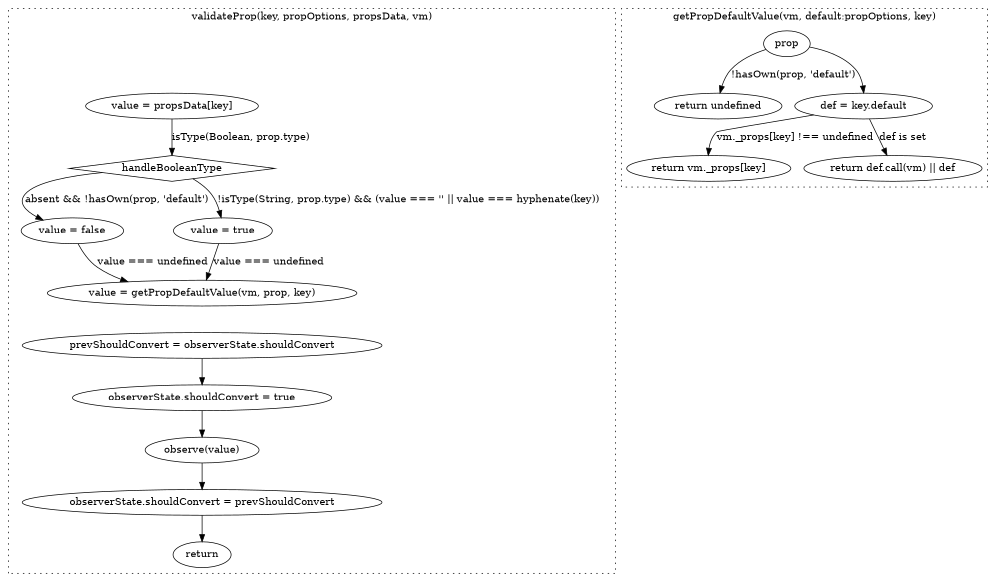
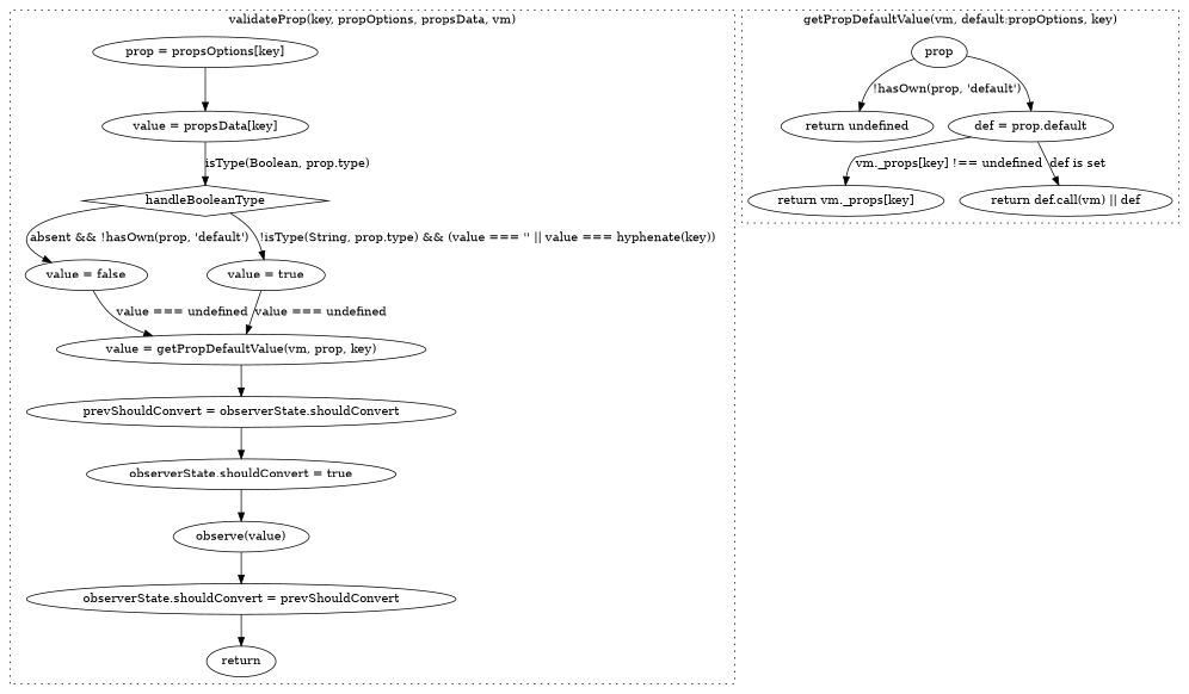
  digraph {
+   n1 [label="prop = propsOptions[key]"]
    n2 [label="value = propsData[key]"]
    handleBooleanType [shape=diamond]
    n4 [label="value = false"]
    n5 [label="value = true"]
    n6 [label="value = getPropDefaultValue(vm, prop, key)"]
    n7 [label="prevShouldConvert = observerState.shouldConvert"]
    n8 [label="observerState.shouldConvert = true"]
    n9 [label="observe(value)"]
    n10 [label="observerState.shouldConvert = prevShouldConvert"]
    return
    n12 [label="return undefined"]
    n13 [label=prop]
-   n14 [label="def = key.default"]
+   n14 [label="def = prop.default"]
    n15 [label="return vm._props[key]"]
    n16 [label="return def.call(vm) || def"]
    subgraph cluster_1 {
      label="validateProp(key, propOptions, propsData, vm)"
      style=dotted
+     n1
      n2
      handleBooleanType
      n4
      n5
      n6
      n7
      n8
      n9
      n10
      return
    }
    subgraph cluster_2 {
      label="getPropDefaultValue(vm, default:propOptions, key)"
      style=dotted
      n12
      n13
      n14
      n15
      n16
    }
+   n1 -> n2
    n2 -> handleBooleanType [label="isType(Boolean, prop.type)"]
    handleBooleanType -> n4 [label="absent && !hasOwn(prop, 'default')"]
    handleBooleanType -> n5 [label="!isType(String, prop.type) && (value === '' || value === hyphenate(key))"]
    n4 -> n6 [label="value === undefined"]
    n5 -> n6 [label="value === undefined"]
+   n6 -> n7
    n7 -> n8
    n8 -> n9
    n9 -> n10
    n10 -> return
    n13 -> n12 [label="!hasOwn(prop, 'default')"]
    n13 -> n14
    n14 -> n15 [label="vm._props[key] !== undefined"]
    n14 -> n16 [label="def is set"]
  }
